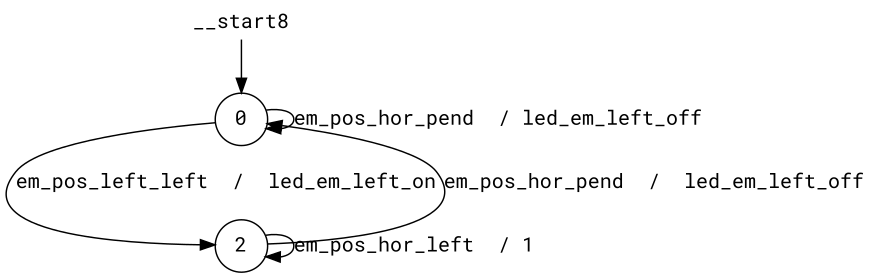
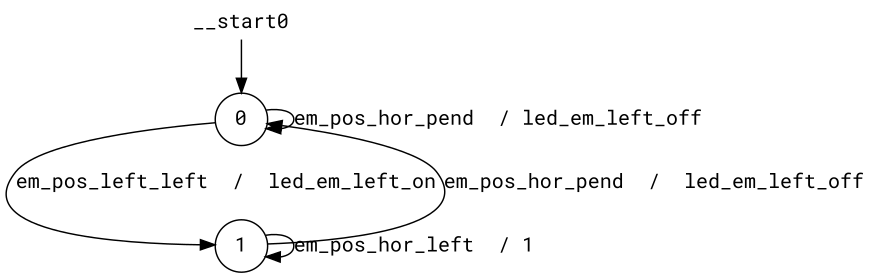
  digraph {
    fontname="Roboto Mono"
    node [fontname="Roboto Mono" shape=circle]
    edge [fontname="Roboto Mono"]
    n1 [label=0]
-   n2 [label=2]
-   __start0 [height=0 shape=none width=0 label=__start8]
+   n2 [label=1]
+   __start0 [height=0 shape=none width=0]
    n1 -> n1 [label="em_pos_hor_pend  / led_em_left_off"]
    n1 -> n2 [label="em_pos_left_left  /  led_em_left_on"]
    n2 -> n1 [label="em_pos_hor_pend  /  led_em_left_off"]
    n2 -> n2 [label="em_pos_hor_left  / 1"]
    __start0 -> n1
  }
